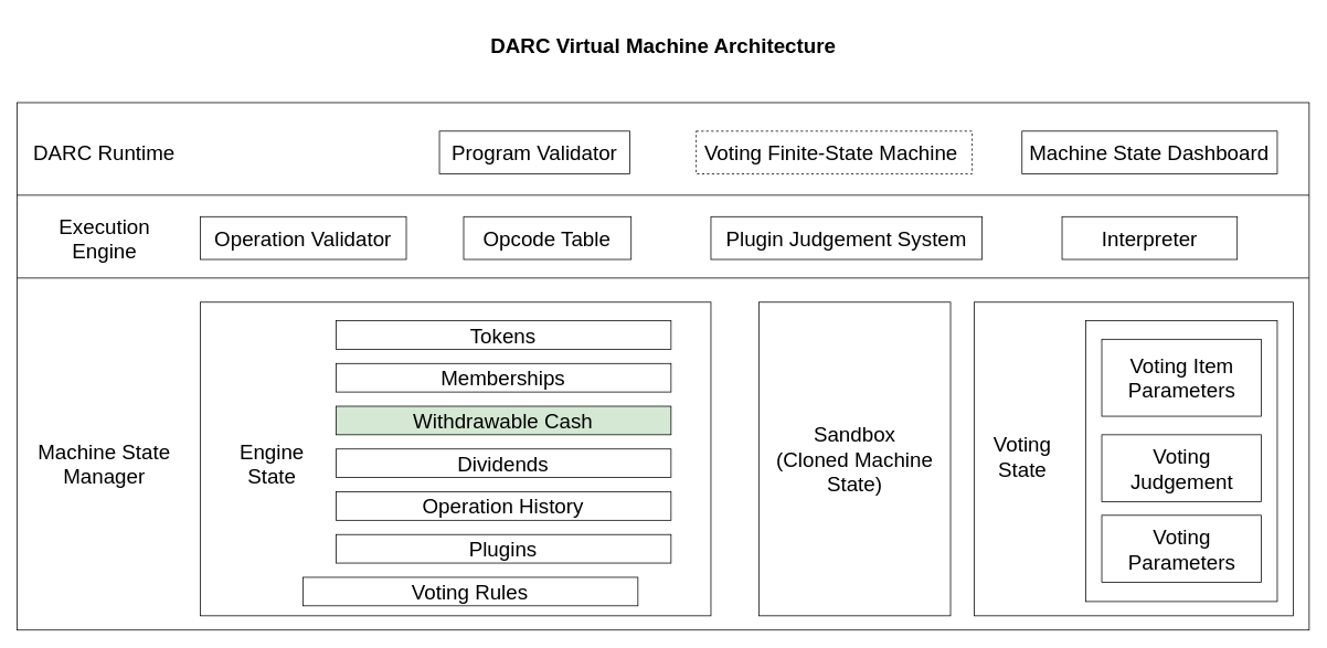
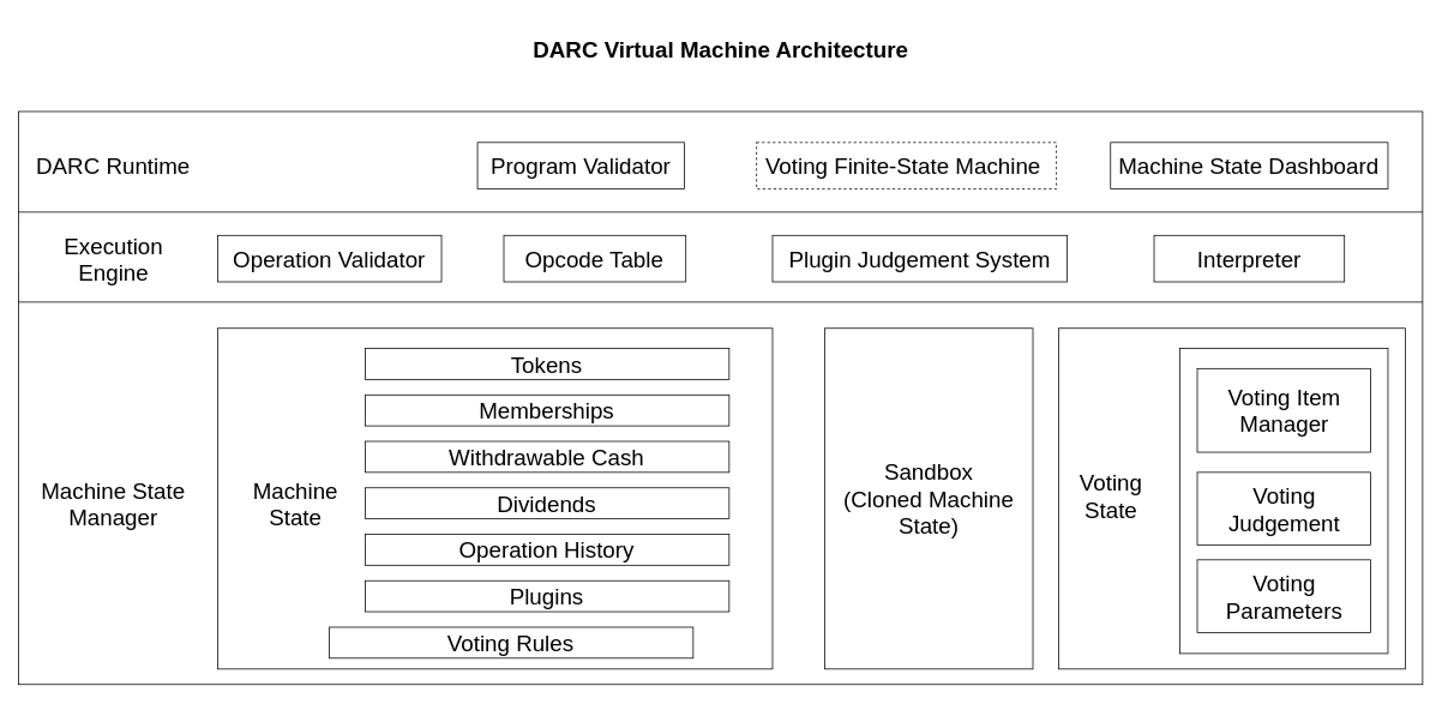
  <mxCell id="0" />
  <mxCell id="1" parent="0" />
  <mxCell id="2" value="" style="line;strokeWidth=1;html=1;perimeter=backbonePerimeter;points=[];outlineConnect=0;fontSize=25;" parent="1" vertex="1"><mxGeometry x="20" y="300" width="810" height="10" as="geometry" /></mxCell>
  <mxCell id="3" value="" style="line;strokeWidth=1;html=1;perimeter=backbonePerimeter;points=[];outlineConnect=0;fontSize=25;" parent="1" vertex="1"><mxGeometry x="20" y="240" width="810" height="10" as="geometry" /></mxCell>
  <mxCell id="4" value="" style="group;fontSize=25;" parent="1" vertex="1" connectable="0"><mxGeometry x="20" y="20" width="1560" height="740" as="geometry" /></mxCell>
  <mxCell id="5" value="" style="rounded=0;whiteSpace=wrap;html=1;fontSize=25;" parent="4" vertex="1"><mxGeometry y="103.256" width="1560.0" height="636.744" as="geometry" /></mxCell>
  <mxCell id="6" value="DARC Virtual Machine Architecture" style="text;strokeColor=none;fillColor=none;html=1;fontSize=25;fontStyle=1;verticalAlign=middle;align=center;" parent="4" vertex="1"><mxGeometry x="683.704" width="192.593" height="68.837" as="geometry" /></mxCell>
  <mxCell id="7" value="Machine State&lt;br style=&quot;font-size: 25px;&quot;&gt;Manager" style="text;html=1;strokeColor=none;fillColor=none;align=center;verticalAlign=middle;whiteSpace=wrap;rounded=0;fontSize=25;" parent="4" vertex="1"><mxGeometry x="19.259" y="512.837" width="173.333" height="51.628" as="geometry" /></mxCell>
  <mxCell id="8" value="Sandbox&lt;br style=&quot;font-size: 25px;&quot;&gt;(Cloned Machine State)" style="html=1;whiteSpace=wrap;fontSize=25;" parent="4" vertex="1"><mxGeometry x="895.926" y="344.186" width="231.111" height="378.605" as="geometry" /></mxCell>
  <mxCell id="9" value="" style="rounded=0;whiteSpace=wrap;html=1;fontSize=25;" parent="4" vertex="1"><mxGeometry x="221.481" y="344.186" width="616.296" height="378.605" as="geometry" /></mxCell>
- <mxCell id="10" value="Engine State" style="text;html=1;strokeColor=none;fillColor=none;align=center;verticalAlign=middle;whiteSpace=wrap;rounded=0;fontSize=25;" parent="4" vertex="1"><mxGeometry x="250.37" y="512.837" width="115.556" height="51.628" as="geometry" /></mxCell>
+ <mxCell id="10" value="Machine State" style="text;html=1;strokeColor=none;fillColor=none;align=center;verticalAlign=middle;whiteSpace=wrap;rounded=0;fontSize=25;" parent="4" vertex="1"><mxGeometry x="250.37" y="512.837" width="115.556" height="51.628" as="geometry" /></mxCell>
  <mxCell id="11" value="Tokens" style="rounded=0;whiteSpace=wrap;html=1;fontSize=25;" parent="4" vertex="1"><mxGeometry x="385.185" y="366.558" width="404.444" height="34.419" as="geometry" /></mxCell>
  <mxCell id="12" value="Memberships" style="rounded=0;whiteSpace=wrap;html=1;fontSize=25;" parent="4" vertex="1"><mxGeometry x="385.185" y="418.186" width="404.444" height="34.419" as="geometry" /></mxCell>
- <mxCell id="13" value="Withdrawable Cash" style="rounded=0;whiteSpace=wrap;html=1;fontSize=25;fillColor=#d5e8d4;" parent="4" vertex="1"><mxGeometry x="385.185" y="469.814" width="404.444" height="34.419" as="geometry" /></mxCell>
+ <mxCell id="13" value="Withdrawable Cash" style="rounded=0;whiteSpace=wrap;html=1;fontSize=25;" parent="4" vertex="1"><mxGeometry x="385.185" y="469.814" width="404.444" height="34.419" as="geometry" /></mxCell>
  <mxCell id="14" value="Dividends" style="rounded=0;whiteSpace=wrap;html=1;fontSize=25;" parent="4" vertex="1"><mxGeometry x="385.185" y="521.442" width="404.444" height="34.419" as="geometry" /></mxCell>
  <mxCell id="15" value="Operation History" style="rounded=0;whiteSpace=wrap;html=1;fontSize=25;" parent="4" vertex="1"><mxGeometry x="385.185" y="573.07" width="404.444" height="34.419" as="geometry" /></mxCell>
  <mxCell id="16" value="" style="rounded=0;whiteSpace=wrap;html=1;fontSize=25;" parent="4" vertex="1"><mxGeometry x="1155.556" y="344.186" width="385.185" height="378.605" as="geometry" /></mxCell>
  <mxCell id="17" value="Voting&lt;br style=&quot;font-size: 25px;&quot;&gt;State" style="text;html=1;strokeColor=none;fillColor=none;align=center;verticalAlign=middle;whiteSpace=wrap;rounded=0;fontSize=25;" parent="4" vertex="1"><mxGeometry x="1155.556" y="504.233" width="115.556" height="51.628" as="geometry" /></mxCell>
  <mxCell id="18" value="Plugins" style="rounded=0;whiteSpace=wrap;html=1;fontSize=25;" parent="4" vertex="1"><mxGeometry x="385.185" y="624.698" width="404.444" height="34.419" as="geometry" /></mxCell>
  <mxCell id="19" value="Voting Rules" style="rounded=0;whiteSpace=wrap;html=1;fontSize=25;" parent="4" vertex="1"><mxGeometry x="345.185" y="676.326" width="404.444" height="34.419" as="geometry" /></mxCell>
  <mxCell id="20" value="" style="rounded=0;whiteSpace=wrap;html=1;fontSize=25;" parent="4" vertex="1"><mxGeometry x="1290.37" y="366.558" width="231.111" height="339.023" as="geometry" /></mxCell>
- <mxCell id="21" value="Voting Item Parameters" style="rounded=0;whiteSpace=wrap;html=1;fontSize=25;" parent="4" vertex="1"><mxGeometry x="1309.63" y="388.93" width="192.593" height="92.93" as="geometry" /></mxCell>
+ <mxCell id="21" value="Voting Item Manager" style="rounded=0;whiteSpace=wrap;html=1;fontSize=25;" parent="4" vertex="1"><mxGeometry x="1309.63" y="388.93" width="192.593" height="92.93" as="geometry" /></mxCell>
  <mxCell id="22" value="Voting Judgement" style="rounded=0;whiteSpace=wrap;html=1;fontSize=25;" parent="4" vertex="1"><mxGeometry x="1309.63" y="504.233" width="192.593" height="80.884" as="geometry" /></mxCell>
  <mxCell id="23" value="Voting Parameters" style="rounded=0;whiteSpace=wrap;html=1;fontSize=25;" parent="4" vertex="1"><mxGeometry x="1309.63" y="601.465" width="192.593" height="80.884" as="geometry" /></mxCell>
  <mxCell id="24" value="Execution Engine" style="text;html=1;strokeColor=none;fillColor=none;align=center;verticalAlign=middle;whiteSpace=wrap;rounded=0;fontSize=25;" parent="4" vertex="1"><mxGeometry x="48.149" y="240.93" width="115.556" height="51.628" as="geometry" /></mxCell>
  <mxCell id="25" value="Opcode Table" style="rounded=0;whiteSpace=wrap;html=1;fontSize=25;" parent="4" vertex="1"><mxGeometry x="539.259" y="240.93" width="202.222" height="51.628" as="geometry" /></mxCell>
  <mxCell id="26" value="Plugin Judgement System" style="rounded=0;whiteSpace=wrap;html=1;fontSize=25;" parent="4" vertex="1"><mxGeometry x="837.778" y="240.93" width="327.407" height="51.628" as="geometry" /></mxCell>
  <mxCell id="27" value="Operation Validator" style="rounded=0;whiteSpace=wrap;html=1;fontSize=25;" parent="4" vertex="1"><mxGeometry x="221.48" y="240.93" width="248.52" height="51.63" as="geometry" /></mxCell>
  <mxCell id="28" value="Interpreter" style="rounded=0;whiteSpace=wrap;html=1;fontSize=25;" parent="4" vertex="1"><mxGeometry x="1261.67" y="240.93" width="211.48" height="51.63" as="geometry" /></mxCell>
  <mxCell id="29" value="DARC Runtime" style="text;html=1;strokeColor=none;fillColor=none;align=center;verticalAlign=middle;whiteSpace=wrap;rounded=0;fontSize=25;" parent="4" vertex="1"><mxGeometry x="19.259" y="137.674" width="173.333" height="51.628" as="geometry" /></mxCell>
  <mxCell id="30" value="Program Validator" style="rounded=0;whiteSpace=wrap;html=1;fontSize=25;" parent="4" vertex="1"><mxGeometry x="510" y="137.67" width="230" height="51.63" as="geometry" /></mxCell>
  <mxCell id="31" value="Voting Finite-State Machine&amp;nbsp;" style="rounded=0;whiteSpace=wrap;html=1;fontSize=25;dashed=1;" parent="4" vertex="1"><mxGeometry x="820" y="137.67" width="333.15" height="51.63" as="geometry" /></mxCell>
  <mxCell id="32" value="Machine State Dashboard" style="rounded=0;whiteSpace=wrap;html=1;fontSize=25;" parent="4" vertex="1"><mxGeometry x="1213.333" y="137.674" width="308.148" height="51.628" as="geometry" /></mxCell>
  <mxCell id="33" value="" style="line;strokeWidth=1;html=1;perimeter=backbonePerimeter;points=[];outlineConnect=0;fontSize=25;" parent="4" vertex="1"><mxGeometry y="310" width="1560" height="10" as="geometry" /></mxCell>
  <mxCell id="34" value="" style="line;strokeWidth=1;html=1;perimeter=backbonePerimeter;points=[];outlineConnect=0;fontSize=25;" parent="4" vertex="1"><mxGeometry y="210" width="1560" height="10" as="geometry" /></mxCell>
